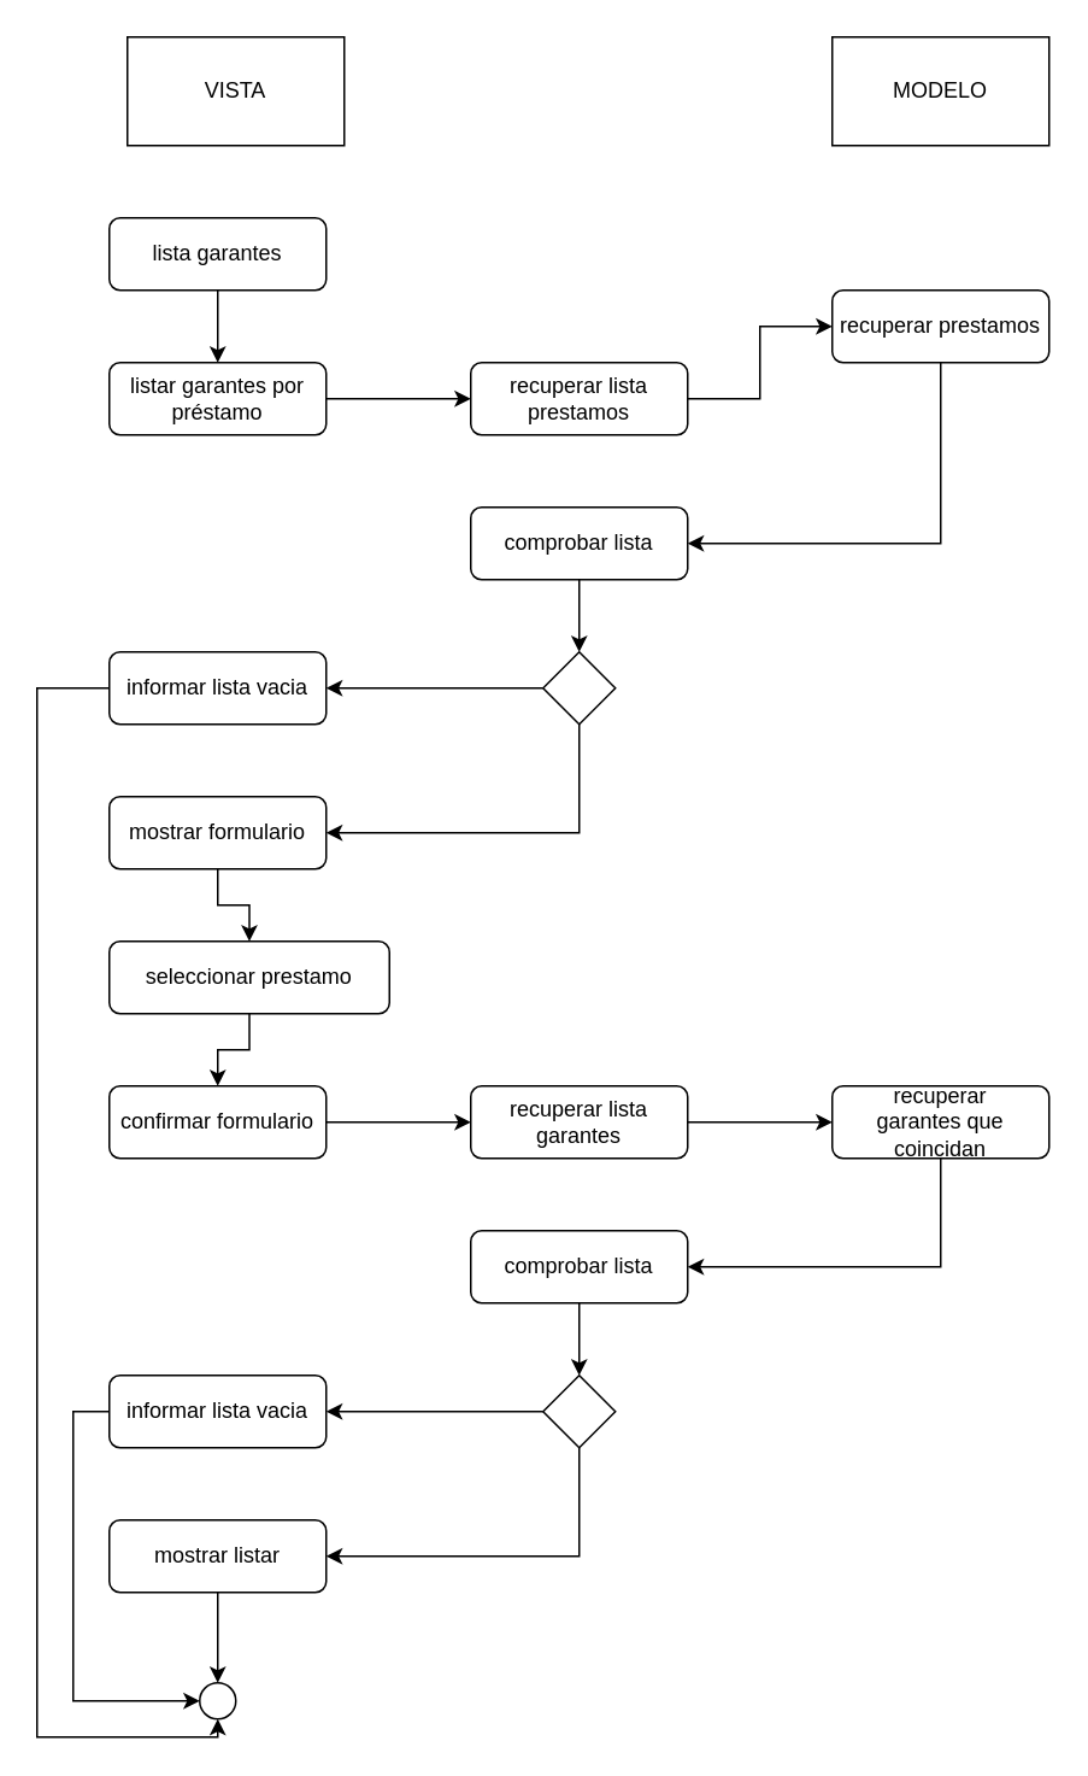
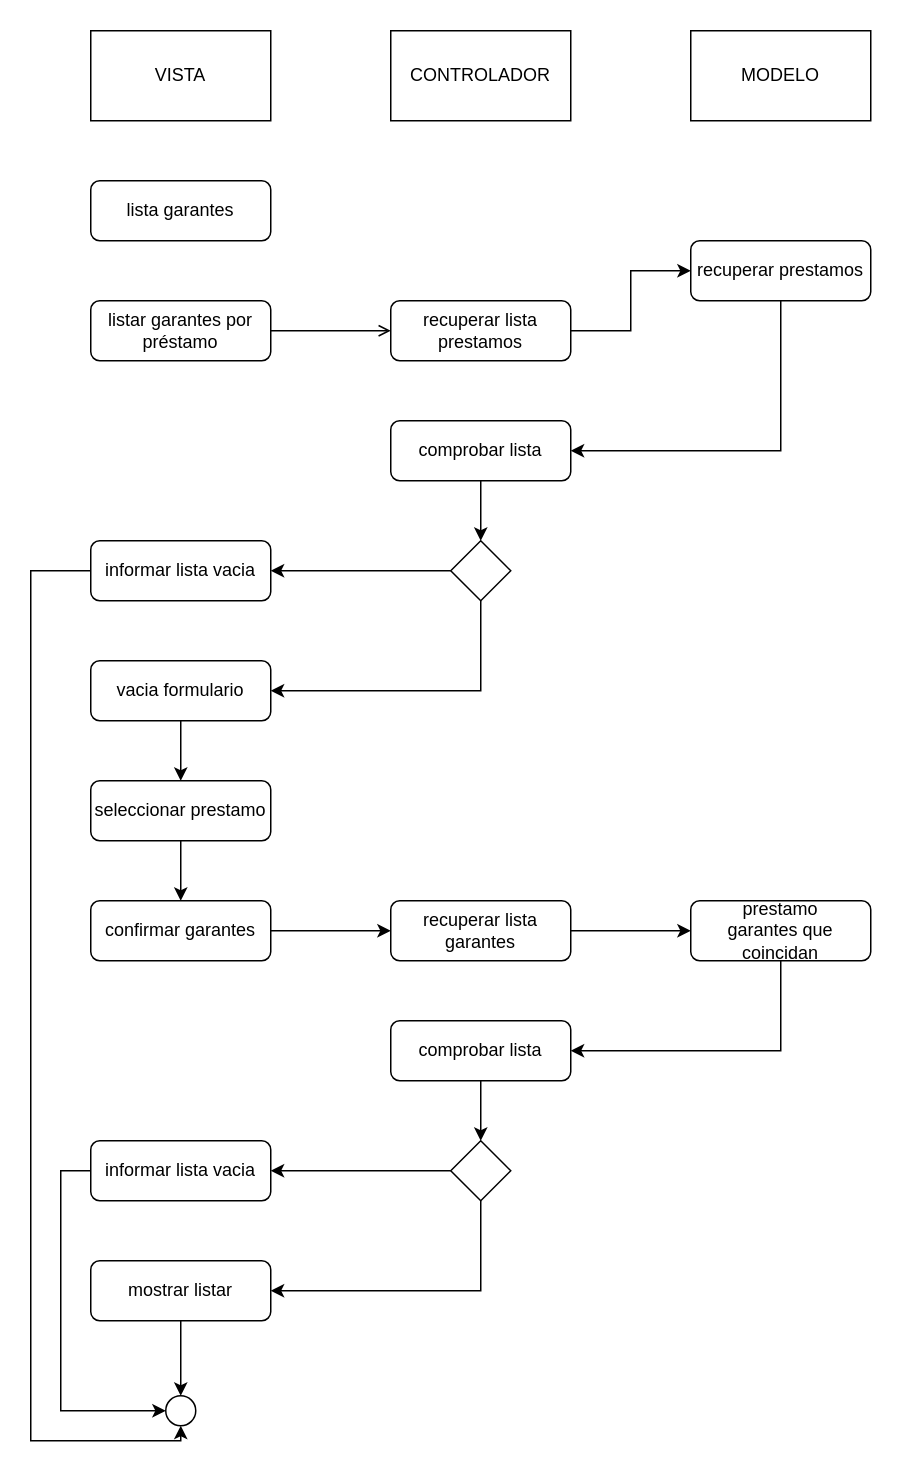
  <mxCell id="0" />
  <mxCell id="1" parent="0" />
- <mxCell id="2" value="VISTA" style="rounded=0;whiteSpace=wrap;html=1;" vertex="1" parent="1"><mxGeometry x="70" y="20" width="120" height="60" as="geometry" /></mxCell>
+ <mxCell id="2" value="VISTA" style="rounded=0;whiteSpace=wrap;html=1;" vertex="1" parent="1"><mxGeometry x="60" y="20" width="120" height="60" as="geometry" /></mxCell>
+ <mxCell id="3" value="CONTROLADOR" style="rounded=0;whiteSpace=wrap;html=1;" vertex="1" parent="1"><mxGeometry x="260" y="20" width="120" height="60" as="geometry" /></mxCell>
  <mxCell id="4" value="MODELO" style="rounded=0;whiteSpace=wrap;html=1;" vertex="1" parent="1"><mxGeometry x="460" y="20" width="120" height="60" as="geometry" /></mxCell>
  <mxCell id="5" value="" style="ellipse;whiteSpace=wrap;html=1;aspect=fixed;fillStyle=solid;fillColor=light-dark(#FFFFFF,#121212);" vertex="1" parent="1"><mxGeometry x="110" y="930" width="20" height="20" as="geometry" /></mxCell>
- <mxCell id="6" style="edgeStyle=orthogonalEdgeStyle;rounded=0;orthogonalLoop=1;jettySize=auto;html=1;exitX=0.5;exitY=1;exitDx=0;exitDy=0;entryX=0.5;entryY=0;entryDx=0;entryDy=0;" edge="1" parent="1" source="7" target="9"><mxGeometry relative="1" as="geometry" /></mxCell>
  <mxCell id="7" value="lista garantes" style="rounded=1;whiteSpace=wrap;html=1;" vertex="1" parent="1"><mxGeometry x="60" y="120" width="120" height="40" as="geometry" /></mxCell>
- <mxCell id="8" style="edgeStyle=orthogonalEdgeStyle;rounded=0;orthogonalLoop=1;jettySize=auto;html=1;exitX=1;exitY=0.5;exitDx=0;exitDy=0;entryX=0;entryY=0.5;entryDx=0;entryDy=0;" edge="1" parent="1" source="9" target="30"><mxGeometry relative="1" as="geometry" /></mxCell>
+ <mxCell id="8" style="edgeStyle=orthogonalEdgeStyle;rounded=0;orthogonalLoop=1;jettySize=auto;html=1;exitX=1;exitY=0.5;exitDx=0;exitDy=0;entryX=0;entryY=0.5;entryDx=0;entryDy=0;endArrow=open;" edge="1" parent="1" source="9" target="30"><mxGeometry relative="1" as="geometry" /></mxCell>
  <mxCell id="9" value="listar garantes&amp;nbsp;por préstamo" style="rounded=1;whiteSpace=wrap;html=1;" vertex="1" parent="1"><mxGeometry x="60" y="200" width="120" height="40" as="geometry" /></mxCell>
  <mxCell id="10" style="edgeStyle=orthogonalEdgeStyle;rounded=0;orthogonalLoop=1;jettySize=auto;html=1;exitX=1;exitY=0.5;exitDx=0;exitDy=0;entryX=0;entryY=0.5;entryDx=0;entryDy=0;" edge="1" parent="1" source="11" target="13"><mxGeometry relative="1" as="geometry" /></mxCell>
  <mxCell id="11" value="recuperar lista garantes" style="rounded=1;whiteSpace=wrap;html=1;" vertex="1" parent="1"><mxGeometry x="260" y="600" width="120" height="40" as="geometry" /></mxCell>
  <mxCell id="12" style="edgeStyle=orthogonalEdgeStyle;rounded=0;orthogonalLoop=1;jettySize=auto;html=1;exitX=0.5;exitY=1;exitDx=0;exitDy=0;entryX=1;entryY=0.5;entryDx=0;entryDy=0;" edge="1" parent="1" source="13" target="18"><mxGeometry relative="1" as="geometry" /></mxCell>
- <mxCell id="13" value="recuperar garantes&amp;nbsp;que coincidan" style="rounded=1;whiteSpace=wrap;html=1;" vertex="1" parent="1"><mxGeometry x="460" y="600" width="120" height="40" as="geometry" /></mxCell>
+ <mxCell id="13" value="prestamo garantes&amp;nbsp;que coincidan" style="rounded=1;whiteSpace=wrap;html=1;" vertex="1" parent="1"><mxGeometry x="460" y="600" width="120" height="40" as="geometry" /></mxCell>
  <mxCell id="14" style="edgeStyle=orthogonalEdgeStyle;rounded=0;orthogonalLoop=1;jettySize=auto;html=1;exitX=0;exitY=0.5;exitDx=0;exitDy=0;entryX=1;entryY=0.5;entryDx=0;entryDy=0;" edge="1" parent="1" source="16" target="20"><mxGeometry relative="1" as="geometry" /></mxCell>
  <mxCell id="15" style="edgeStyle=orthogonalEdgeStyle;rounded=0;orthogonalLoop=1;jettySize=auto;html=1;exitX=0.5;exitY=1;exitDx=0;exitDy=0;entryX=1;entryY=0.5;entryDx=0;entryDy=0;" edge="1" parent="1" source="16" target="22"><mxGeometry relative="1" as="geometry" /></mxCell>
  <mxCell id="16" value="" style="rhombus;whiteSpace=wrap;html=1;" vertex="1" parent="1"><mxGeometry x="300" y="760" width="40" height="40" as="geometry" /></mxCell>
  <mxCell id="17" style="edgeStyle=orthogonalEdgeStyle;rounded=0;orthogonalLoop=1;jettySize=auto;html=1;exitX=0.5;exitY=1;exitDx=0;exitDy=0;entryX=0.5;entryY=0;entryDx=0;entryDy=0;" edge="1" parent="1" source="18" target="16"><mxGeometry relative="1" as="geometry" /></mxCell>
  <mxCell id="18" value="comprobar lista" style="rounded=1;whiteSpace=wrap;html=1;" vertex="1" parent="1"><mxGeometry x="260" y="680" width="120" height="40" as="geometry" /></mxCell>
  <mxCell id="19" style="edgeStyle=orthogonalEdgeStyle;rounded=0;orthogonalLoop=1;jettySize=auto;html=1;exitX=0;exitY=0.5;exitDx=0;exitDy=0;entryX=0;entryY=0.5;entryDx=0;entryDy=0;" edge="1" parent="1" source="20" target="5"><mxGeometry relative="1" as="geometry" /></mxCell>
  <mxCell id="20" value="informar lista vacia" style="rounded=1;whiteSpace=wrap;html=1;" vertex="1" parent="1"><mxGeometry x="60" y="760" width="120" height="40" as="geometry" /></mxCell>
  <mxCell id="21" style="edgeStyle=orthogonalEdgeStyle;rounded=0;orthogonalLoop=1;jettySize=auto;html=1;exitX=0.5;exitY=1;exitDx=0;exitDy=0;entryX=0.5;entryY=0;entryDx=0;entryDy=0;" edge="1" parent="1" source="22" target="5"><mxGeometry relative="1" as="geometry" /></mxCell>
  <mxCell id="22" value="mostrar listar" style="rounded=1;whiteSpace=wrap;html=1;" vertex="1" parent="1"><mxGeometry x="60" y="840" width="120" height="40" as="geometry" /></mxCell>
  <mxCell id="23" style="edgeStyle=orthogonalEdgeStyle;rounded=0;orthogonalLoop=1;jettySize=auto;html=1;exitX=0.5;exitY=1;exitDx=0;exitDy=0;entryX=0.5;entryY=0;entryDx=0;entryDy=0;" edge="1" parent="1" source="24" target="26"><mxGeometry relative="1" as="geometry" /></mxCell>
- <mxCell id="24" value="mostrar formulario" style="rounded=1;whiteSpace=wrap;html=1;" vertex="1" parent="1"><mxGeometry x="60" y="440" width="120" height="40" as="geometry" /></mxCell>
+ <mxCell id="24" value="vacia formulario" style="rounded=1;whiteSpace=wrap;html=1;" vertex="1" parent="1"><mxGeometry x="60" y="440" width="120" height="40" as="geometry" /></mxCell>
  <mxCell id="25" style="edgeStyle=orthogonalEdgeStyle;rounded=0;orthogonalLoop=1;jettySize=auto;html=1;exitX=0.5;exitY=1;exitDx=0;exitDy=0;entryX=0.5;entryY=0;entryDx=0;entryDy=0;" edge="1" parent="1" source="26" target="28"><mxGeometry relative="1" as="geometry" /></mxCell>
- <mxCell id="26" value="seleccionar prestamo" style="rounded=1;whiteSpace=wrap;html=1;" vertex="1" parent="1"><mxGeometry x="60" y="520" width="155" height="40" as="geometry" /></mxCell>
+ <mxCell id="26" value="seleccionar prestamo" style="rounded=1;whiteSpace=wrap;html=1;" vertex="1" parent="1"><mxGeometry x="60" y="520" width="120" height="40" as="geometry" /></mxCell>
  <mxCell id="27" style="edgeStyle=orthogonalEdgeStyle;rounded=0;orthogonalLoop=1;jettySize=auto;html=1;exitX=1;exitY=0.5;exitDx=0;exitDy=0;entryX=0;entryY=0.5;entryDx=0;entryDy=0;" edge="1" parent="1" source="28" target="11"><mxGeometry relative="1" as="geometry" /></mxCell>
- <mxCell id="28" value="confirmar formulario" style="rounded=1;whiteSpace=wrap;html=1;" vertex="1" parent="1"><mxGeometry x="60" y="600" width="120" height="40" as="geometry" /></mxCell>
+ <mxCell id="28" value="confirmar garantes" style="rounded=1;whiteSpace=wrap;html=1;" vertex="1" parent="1"><mxGeometry x="60" y="600" width="120" height="40" as="geometry" /></mxCell>
  <mxCell id="29" style="edgeStyle=orthogonalEdgeStyle;rounded=0;orthogonalLoop=1;jettySize=auto;html=1;exitX=1;exitY=0.5;exitDx=0;exitDy=0;entryX=0;entryY=0.5;entryDx=0;entryDy=0;" edge="1" parent="1" source="30" target="37"><mxGeometry relative="1" as="geometry" /></mxCell>
  <mxCell id="30" value="recuperar lista prestamos" style="rounded=1;whiteSpace=wrap;html=1;" vertex="1" parent="1"><mxGeometry x="260" y="200" width="120" height="40" as="geometry" /></mxCell>
  <mxCell id="31" style="edgeStyle=orthogonalEdgeStyle;rounded=0;orthogonalLoop=1;jettySize=auto;html=1;exitX=0;exitY=0.5;exitDx=0;exitDy=0;entryX=1;entryY=0.5;entryDx=0;entryDy=0;" edge="1" parent="1" source="33" target="35"><mxGeometry relative="1" as="geometry" /></mxCell>
  <mxCell id="32" style="edgeStyle=orthogonalEdgeStyle;rounded=0;orthogonalLoop=1;jettySize=auto;html=1;exitX=0.5;exitY=1;exitDx=0;exitDy=0;entryX=1;entryY=0.5;entryDx=0;entryDy=0;" edge="1" parent="1" source="33" target="24"><mxGeometry relative="1" as="geometry" /></mxCell>
  <mxCell id="33" value="" style="rhombus;whiteSpace=wrap;html=1;" vertex="1" parent="1"><mxGeometry x="300" y="360" width="40" height="40" as="geometry" /></mxCell>
  <mxCell id="34" style="edgeStyle=orthogonalEdgeStyle;rounded=0;orthogonalLoop=1;jettySize=auto;html=1;exitX=0;exitY=0.5;exitDx=0;exitDy=0;entryX=0.5;entryY=1;entryDx=0;entryDy=0;" edge="1" parent="1" source="35" target="5"><mxGeometry relative="1" as="geometry"><Array as="points"><mxPoint x="20" y="380" /><mxPoint x="20" y="960" /><mxPoint x="120" y="960" /></Array></mxGeometry></mxCell>
  <mxCell id="35" value="informar lista vacia" style="rounded=1;whiteSpace=wrap;html=1;" vertex="1" parent="1"><mxGeometry x="60" y="360" width="120" height="40" as="geometry" /></mxCell>
  <mxCell id="36" style="edgeStyle=orthogonalEdgeStyle;rounded=0;orthogonalLoop=1;jettySize=auto;html=1;exitX=0.5;exitY=1;exitDx=0;exitDy=0;entryX=1;entryY=0.5;entryDx=0;entryDy=0;" edge="1" parent="1" source="37" target="39"><mxGeometry relative="1" as="geometry" /></mxCell>
  <mxCell id="37" value="recuperar prestamos" style="rounded=1;whiteSpace=wrap;html=1;" vertex="1" parent="1"><mxGeometry x="460" y="160" width="120" height="40" as="geometry" /></mxCell>
  <mxCell id="38" style="edgeStyle=orthogonalEdgeStyle;rounded=0;orthogonalLoop=1;jettySize=auto;html=1;exitX=0.5;exitY=1;exitDx=0;exitDy=0;entryX=0.5;entryY=0;entryDx=0;entryDy=0;" edge="1" parent="1" source="39" target="33"><mxGeometry relative="1" as="geometry" /></mxCell>
  <mxCell id="39" value="comprobar lista" style="rounded=1;whiteSpace=wrap;html=1;" vertex="1" parent="1"><mxGeometry x="260" y="280" width="120" height="40" as="geometry" /></mxCell>
